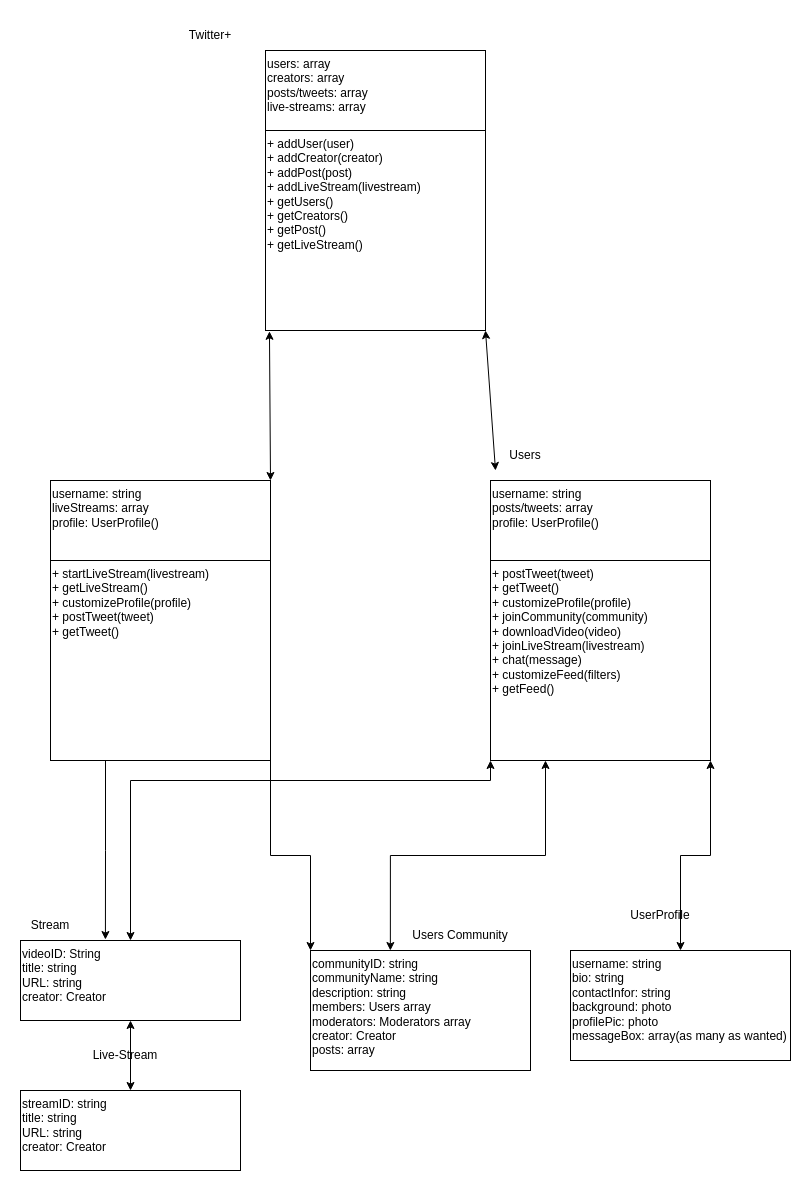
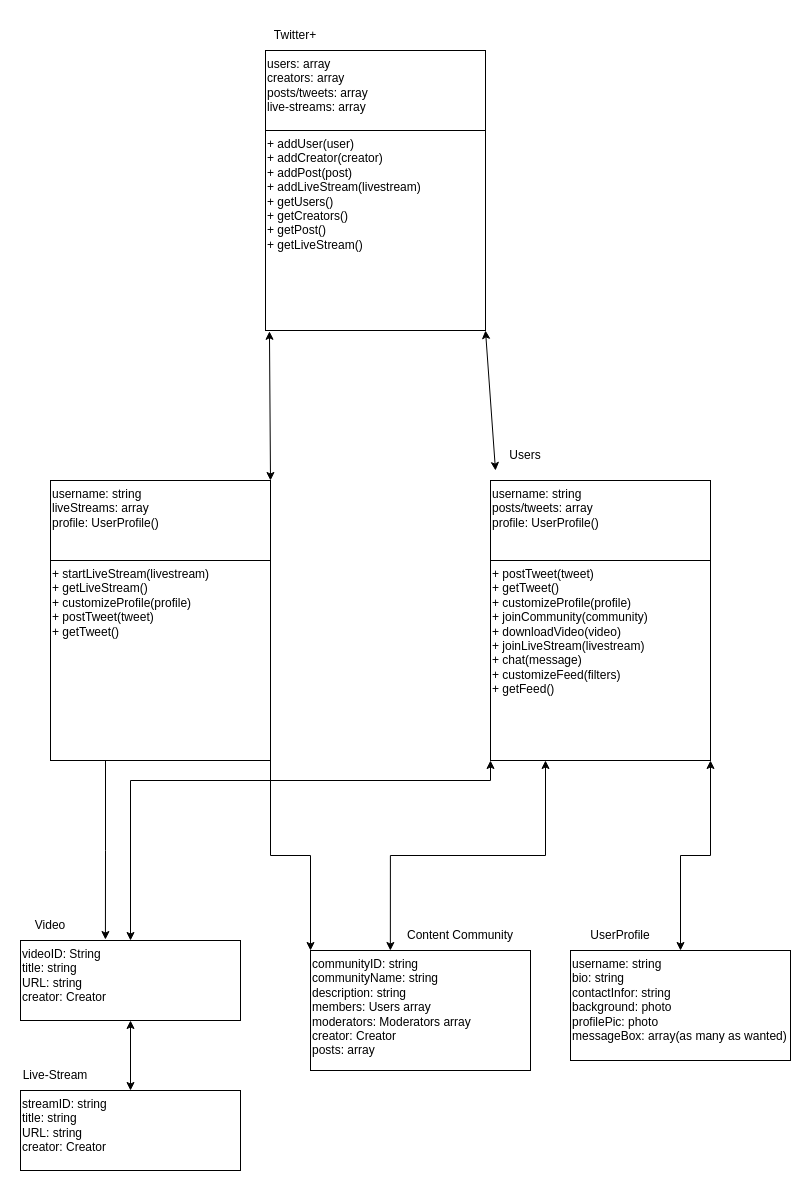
  <mxCell id="0" />
  <mxCell id="1" parent="0" />
  <mxCell id="2" value="users: array&lt;br&gt;creators: array&lt;br&gt;posts/tweets: array&lt;br&gt;live-streams: array" style="rounded=0;whiteSpace=wrap;html=1;align=left;verticalAlign=top;" vertex="1" parent="1"><mxGeometry x="265" y="50" width="220" height="80" as="geometry" /></mxCell>
  <mxCell id="3" value="username: string&lt;br&gt;posts/tweets: array&lt;br&gt;profile: UserProfile()" style="rounded=0;whiteSpace=wrap;html=1;align=left;verticalAlign=top;" vertex="1" parent="1"><mxGeometry x="490" width="220" height="120" as="geometry" y="480" /></mxCell>
  <mxCell id="4" value="username: string&lt;br&gt;liveStreams: array&lt;br&gt;profile: UserProfile()" style="rounded=0;whiteSpace=wrap;html=1;align=left;verticalAlign=top;" vertex="1" parent="1"><mxGeometry x="50" width="220" height="80" as="geometry" y="480" /></mxCell>
- <mxCell id="5" value="Twitter+" style="text;html=1;strokeColor=none;fillColor=none;align=center;verticalAlign=middle;whiteSpace=wrap;rounded=0;" vertex="1" parent="1"><mxGeometry x="180" y="20" width="60" height="30" as="geometry" /></mxCell>
+ <mxCell id="5" value="Twitter+" style="text;html=1;strokeColor=none;fillColor=none;align=center;verticalAlign=middle;whiteSpace=wrap;rounded=0;" vertex="1" parent="1"><mxGeometry x="265" y="20" width="60" height="30" as="geometry" /></mxCell>
  <mxCell id="6" value="Users" style="text;html=1;strokeColor=none;fillColor=none;align=center;verticalAlign=middle;whiteSpace=wrap;rounded=0;" vertex="1" parent="1"><mxGeometry x="495" y="440" width="60" height="30" as="geometry" /></mxCell>
  <mxCell id="7" value="+ addUser(user)&lt;br&gt;+ addCreator(creator)&lt;br&gt;+ addPost(post)&lt;br&gt;+ addLiveStream(livestream)&lt;br&gt;+ getUsers()&lt;br&gt;+ getCreators()&lt;br&gt;+ getPost()&lt;br&gt;+ getLiveStream()" style="rounded=0;whiteSpace=wrap;html=1;align=left;verticalAlign=top;" vertex="1" parent="1"><mxGeometry x="265" y="130" width="220" height="200" as="geometry" /></mxCell>
  <mxCell id="8" style="edgeStyle=orthogonalEdgeStyle;rounded=0;orthogonalLoop=1;jettySize=auto;html=1;exitX=1;exitY=1;exitDx=0;exitDy=0;entryX=0;entryY=0;entryDx=0;entryDy=0;" edge="1" parent="1" source="9" target="19"><mxGeometry relative="1" as="geometry" /></mxCell>
  <mxCell id="9" value="+ startLiveStream(livestream)&lt;br&gt;+ getLiveStream()&lt;br&gt;+ customizeProfile(profile)&lt;br&gt;+ postTweet(tweet)&lt;br&gt;+ getTweet()" style="rounded=0;whiteSpace=wrap;html=1;align=left;verticalAlign=top;" vertex="1" parent="1"><mxGeometry x="50" y="560" width="220" height="200" as="geometry" /></mxCell>
  <mxCell id="10" value="+ postTweet(tweet)&lt;br&gt;+ getTweet()&lt;br&gt;+ customizeProfile(profile)&lt;br&gt;+ joinCommunity(community)&lt;br&gt;+ downloadVideo(video)&lt;br&gt;+ joinLiveStream(livestream)&lt;br&gt;+ chat(message)&lt;br&gt;+ customizeFeed(filters)&lt;br&gt;+ getFeed()" style="rounded=0;whiteSpace=wrap;html=1;align=left;verticalAlign=top;" vertex="1" parent="1"><mxGeometry x="490" y="560" width="220" height="200" as="geometry" /></mxCell>
  <mxCell id="11" value="streamID: string&lt;br&gt;title: string&lt;br&gt;URL: string&lt;br&gt;creator: Creator" style="rounded=0;whiteSpace=wrap;html=1;align=left;verticalAlign=top;" vertex="1" parent="1"><mxGeometry x="20" y="1090" width="220" height="80" as="geometry" /></mxCell>
- <mxCell id="12" value="Live-Stream" style="text;html=1;strokeColor=none;fillColor=none;align=center;verticalAlign=middle;whiteSpace=wrap;rounded=0;" vertex="1" parent="1"><mxGeometry x="90" y="1040" width="70" height="30" as="geometry" /></mxCell>
+ <mxCell id="12" value="Live-Stream" style="text;html=1;strokeColor=none;fillColor=none;align=center;verticalAlign=middle;whiteSpace=wrap;rounded=0;" vertex="1" parent="1"><mxGeometry x="20" y="1060" width="70" height="30" as="geometry" /></mxCell>
  <mxCell id="13" style="edgeStyle=orthogonalEdgeStyle;rounded=0;orthogonalLoop=1;jettySize=auto;html=1;exitX=0.5;exitY=1;exitDx=0;exitDy=0;entryX=0.5;entryY=0;entryDx=0;entryDy=0;startArrow=classic;startFill=1;" edge="1" parent="1" source="14" target="11"><mxGeometry relative="1" as="geometry" /></mxCell>
  <mxCell id="14" value="videoID: String&lt;br&gt;title: string&lt;br&gt;URL: string&lt;br&gt;creator: Creator" style="rounded=0;whiteSpace=wrap;html=1;align=left;verticalAlign=top;" vertex="1" parent="1"><mxGeometry x="20" y="940" width="220" height="80" as="geometry" /></mxCell>
- <mxCell id="15" value="Stream" style="text;html=1;strokeColor=none;fillColor=none;align=center;verticalAlign=middle;whiteSpace=wrap;rounded=0;" vertex="1" parent="1"><mxGeometry x="20" y="910" width="60" height="30" as="geometry" /></mxCell>
+ <mxCell id="15" value="Video" style="text;html=1;strokeColor=none;fillColor=none;align=center;verticalAlign=middle;whiteSpace=wrap;rounded=0;" vertex="1" parent="1"><mxGeometry x="20" y="910" width="60" height="30" as="geometry" /></mxCell>
  <mxCell id="16" style="edgeStyle=orthogonalEdgeStyle;rounded=0;orthogonalLoop=1;jettySize=auto;html=1;exitX=0.5;exitY=0;exitDx=0;exitDy=0;entryX=1;entryY=1;entryDx=0;entryDy=0;startArrow=classic;startFill=1;" edge="1" parent="1" source="17" target="10"><mxGeometry relative="1" as="geometry" /></mxCell>
  <mxCell id="17" value="username: string&lt;br&gt;bio: string&lt;br&gt;contactInfor: string&lt;br&gt;background: photo&lt;br&gt;profilePic: photo&lt;br&gt;messageBox: array(as many as wanted)&lt;br&gt;" style="rounded=0;whiteSpace=wrap;html=1;align=left;verticalAlign=top;" vertex="1" parent="1"><mxGeometry x="570" y="950" width="220" height="110" as="geometry" /></mxCell>
- <mxCell id="18" value="UserProfile" style="text;html=1;strokeColor=none;fillColor=none;align=center;verticalAlign=middle;whiteSpace=wrap;rounded=0;" vertex="1" parent="1"><mxGeometry x="610" y="900" width="100" height="30" as="geometry" /></mxCell>
+ <mxCell id="18" value="UserProfile" style="text;html=1;strokeColor=none;fillColor=none;align=center;verticalAlign=middle;whiteSpace=wrap;rounded=0;" vertex="1" parent="1"><mxGeometry x="570" y="920" width="100" height="30" as="geometry" /></mxCell>
  <mxCell id="19" value="communityID: string&lt;br&gt;communityName: string&lt;br&gt;description: string&lt;br&gt;members: Users array&lt;br&gt;moderators: Moderators array&lt;br&gt;creator: Creator&lt;br&gt;posts: array" style="rounded=0;whiteSpace=wrap;html=1;align=left;verticalAlign=top;" vertex="1" parent="1"><mxGeometry x="310" y="950" width="220" height="120" as="geometry" /></mxCell>
- <mxCell id="20" value="Users Community" style="text;html=1;strokeColor=none;fillColor=none;align=center;verticalAlign=middle;whiteSpace=wrap;rounded=0;" vertex="1" parent="1"><mxGeometry x="390" y="920" width="140" height="30" as="geometry" /></mxCell>
+ <mxCell id="20" value="Content Community" style="text;html=1;strokeColor=none;fillColor=none;align=center;verticalAlign=middle;whiteSpace=wrap;rounded=0;" vertex="1" parent="1"><mxGeometry x="390" y="920" width="140" height="30" as="geometry" /></mxCell>
  <mxCell id="21" value="" style="endArrow=classic;startArrow=classic;html=1;rounded=0;entryX=0.018;entryY=1.004;entryDx=0;entryDy=0;exitX=1;exitY=0;exitDx=0;exitDy=0;entryPerimeter=0;" edge="1" parent="1" source="4" target="7"><mxGeometry width="50" height="50" relative="1" as="geometry"><mxPoint x="210" y="430" as="sourcePoint" /><mxPoint x="260" y="380" as="targetPoint" /></mxGeometry></mxCell>
  <mxCell id="22" value="" style="endArrow=classic;startArrow=classic;html=1;rounded=0;entryX=0.018;entryY=1.004;entryDx=0;entryDy=0;exitX=0;exitY=1;exitDx=0;exitDy=0;entryPerimeter=0;" edge="1" parent="1" source="6"><mxGeometry width="50" height="50" relative="1" as="geometry"><mxPoint x="486" y="479" as="sourcePoint" /><mxPoint x="485" y="330" as="targetPoint" /></mxGeometry></mxCell>
  <mxCell id="23" style="edgeStyle=orthogonalEdgeStyle;rounded=0;orthogonalLoop=1;jettySize=auto;html=1;exitX=0.25;exitY=1;exitDx=0;exitDy=0;entryX=0.386;entryY=-0.012;entryDx=0;entryDy=0;entryPerimeter=0;" edge="1" parent="1" source="9" target="14"><mxGeometry relative="1" as="geometry" /></mxCell>
  <mxCell id="24" style="edgeStyle=orthogonalEdgeStyle;rounded=0;orthogonalLoop=1;jettySize=auto;html=1;exitX=0.5;exitY=0;exitDx=0;exitDy=0;startArrow=classic;startFill=1;" edge="1" parent="1" source="14"><mxGeometry relative="1" as="geometry"><mxPoint x="490" y="760" as="targetPoint" /><Array as="points"><mxPoint x="130" y="780" /><mxPoint x="490" y="780" /></Array></mxGeometry></mxCell>
  <mxCell id="25" style="edgeStyle=orthogonalEdgeStyle;rounded=0;orthogonalLoop=1;jettySize=auto;html=1;exitX=0.25;exitY=1;exitDx=0;exitDy=0;entryX=0.363;entryY=0;entryDx=0;entryDy=0;entryPerimeter=0;startArrow=classic;startFill=1;" edge="1" parent="1" source="10" target="19"><mxGeometry relative="1" as="geometry" /></mxCell>
